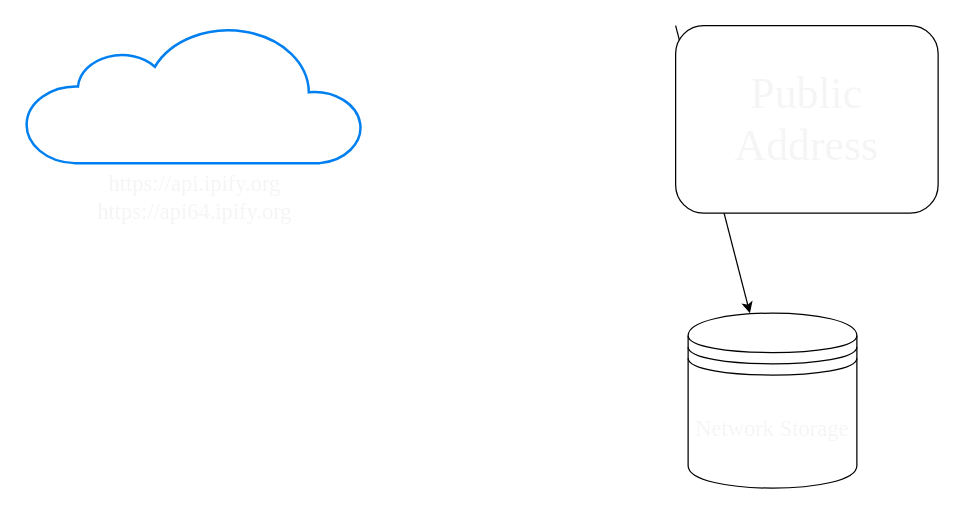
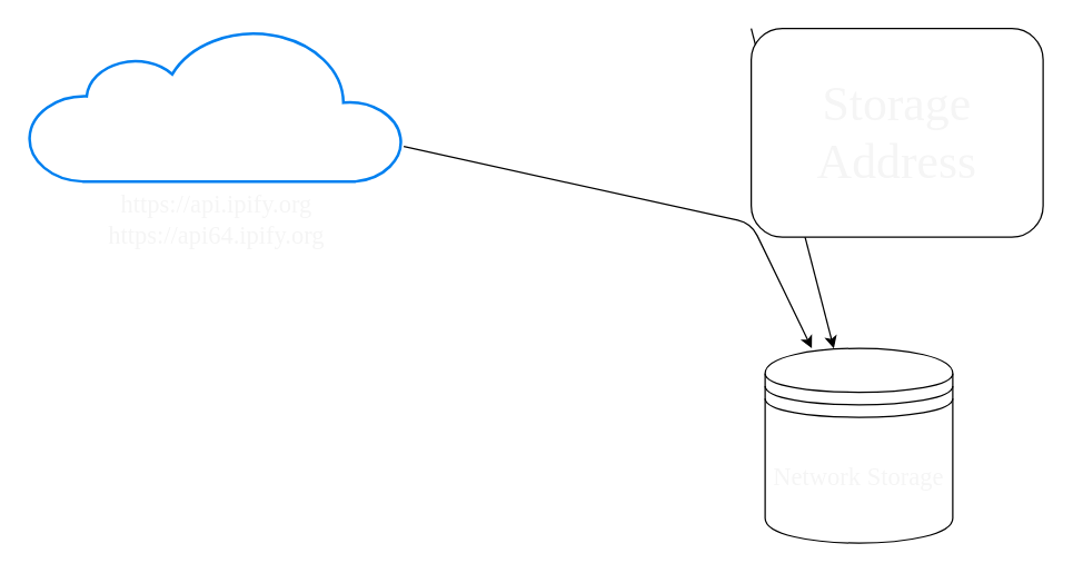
  <mxCell id="0" />
  <mxCell id="1" parent="0" />
  <mxCell id="2" value="&lt;font face=&quot;Consolas&quot; style=&quot;font-size: 18px;&quot; color=&quot;#f5f5f5&quot;&gt;https://api.ipify.org&lt;br&gt;&lt;/font&gt;&lt;span style=&quot;color: rgb(245, 245, 245); font-family: Consolas; font-size: 18px;&quot;&gt;https://api64.ipify.org&lt;/span&gt;&lt;font face=&quot;Consolas&quot; style=&quot;font-size: 18px;&quot; color=&quot;#f5f5f5&quot;&gt;&lt;br&gt;&lt;/font&gt;" style="html=1;verticalLabelPosition=bottom;align=center;labelBackgroundColor=none;verticalAlign=top;strokeWidth=2;strokeColor=#0080F0;shadow=0;dashed=0;shape=mxgraph.ios7.icons.cloud;" vertex="1" parent="1"><mxGeometry x="20" y="20" width="270" height="110" as="geometry" /></mxCell>
  <mxCell id="3" style="edgeStyle=none;html=1;exitX=0;exitY=0;exitDx=0;exitDy=0;fontFamily=Consolas;fontSize=18;fontColor=#f5f5f5;" edge="1" parent="1" source="5" target="6"><mxGeometry relative="1" as="geometry" /></mxCell>
- <mxCell id="5" value="Public Address" style="rounded=1;whiteSpace=wrap;html=1;labelBackgroundColor=none;fontFamily=Consolas;fontSize=35;fontColor=#f5f5f5;" vertex="1" parent="1"><mxGeometry x="540" y="20" width="210" height="150" as="geometry" /></mxCell>
+ <mxCell id="4" style="edgeStyle=none;html=1;fontFamily=Consolas;fontSize=18;fontColor=#f5f5f5;" edge="1" parent="1" source="2" target="6"><mxGeometry relative="1" as="geometry"><Array as="points"><mxPoint x="540" y="160" /></Array></mxGeometry></mxCell>
+ <mxCell id="5" value="Storage Address" style="rounded=1;whiteSpace=wrap;html=1;labelBackgroundColor=none;fontFamily=Consolas;fontSize=35;fontColor=#f5f5f5;" vertex="1" parent="1"><mxGeometry x="540" y="20" width="210" height="150" as="geometry" /></mxCell>
  <mxCell id="6" value="Network Storage" style="shape=datastore;whiteSpace=wrap;html=1;labelBackgroundColor=none;fontFamily=Consolas;fontSize=18;fontColor=#f5f5f5;" vertex="1" parent="1"><mxGeometry x="550" y="250" width="135" height="140" as="geometry" /></mxCell>
